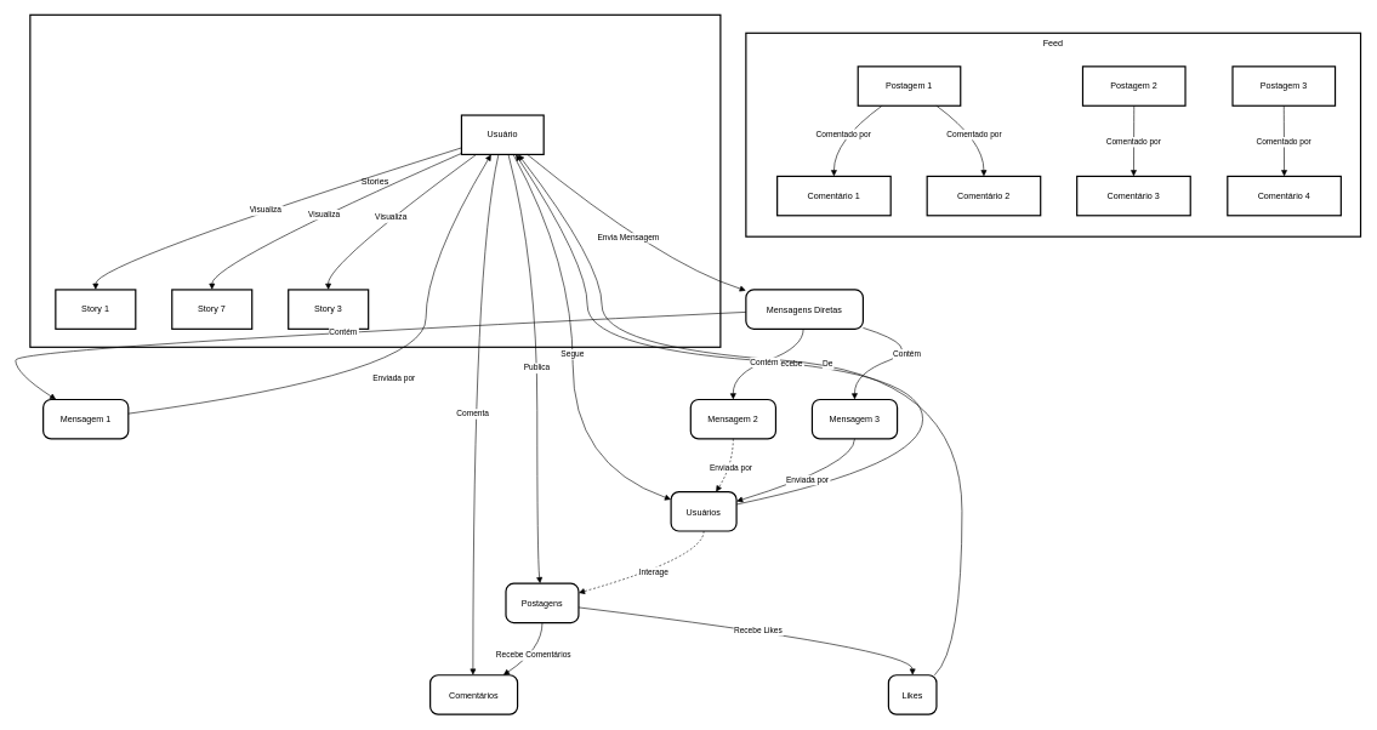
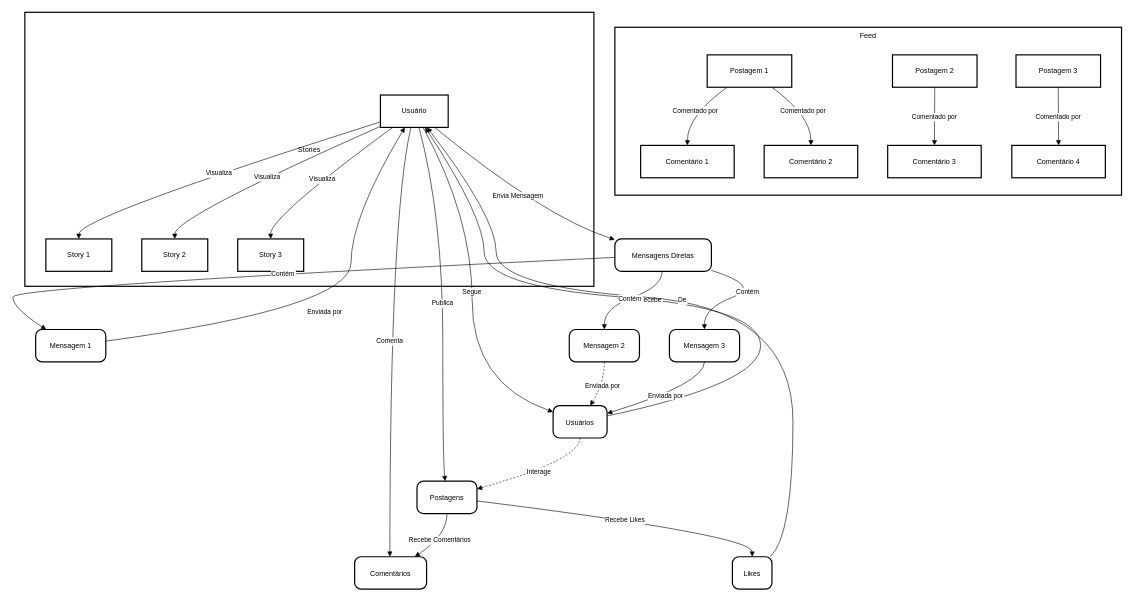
  <mxCell id="0" />
  <mxCell id="1" parent="0" />
  <mxCell id="2" value="Stories" style="whiteSpace=wrap;strokeWidth=2;" vertex="1" parent="1"><mxGeometry x="40" y="20" width="949" height="457" as="geometry" /></mxCell>
  <mxCell id="3" value="Feed" style="whiteSpace=wrap;strokeWidth=2;verticalAlign=top;" vertex="1" parent="1"><mxGeometry x="1024" y="45" width="845" height="280" as="geometry" /></mxCell>
  <mxCell id="4" value="Postagem 1" style="whiteSpace=wrap;strokeWidth=2;" vertex="1" parent="3"><mxGeometry x="154" y="46" width="141" height="54" as="geometry" /></mxCell>
  <mxCell id="5" value="Comentário 1" style="whiteSpace=wrap;strokeWidth=2;" vertex="1" parent="3"><mxGeometry x="43" y="197" width="156" height="54" as="geometry" /></mxCell>
  <mxCell id="6" value="Comentário 2" style="whiteSpace=wrap;strokeWidth=2;" vertex="1" parent="3"><mxGeometry x="249" y="197" width="156" height="54" as="geometry" /></mxCell>
  <mxCell id="7" value="Postagem 2" style="whiteSpace=wrap;strokeWidth=2;" vertex="1" parent="3"><mxGeometry x="463" y="46" width="141" height="54" as="geometry" /></mxCell>
  <mxCell id="8" value="Comentário 3" style="whiteSpace=wrap;strokeWidth=2;" vertex="1" parent="3"><mxGeometry x="455" y="197" width="156" height="54" as="geometry" /></mxCell>
  <mxCell id="9" value="Postagem 3" style="whiteSpace=wrap;strokeWidth=2;" vertex="1" parent="3"><mxGeometry x="669" y="46" width="141" height="54" as="geometry" /></mxCell>
  <mxCell id="10" value="Comentário 4" style="whiteSpace=wrap;strokeWidth=2;" vertex="1" parent="3"><mxGeometry x="662" y="197" width="156" height="54" as="geometry" /></mxCell>
  <mxCell id="11" value="Comentado por" style="curved=1;startArrow=none;endArrow=block;exitX=0.24;exitY=0.99;entryX=0.5;entryY=0;" edge="1" parent="3" source="4" target="5"><mxGeometry relative="1" as="geometry"><Array as="points"><mxPoint x="121" y="148" /></Array></mxGeometry></mxCell>
  <mxCell id="12" value="Comentado por" style="curved=1;startArrow=none;endArrow=block;exitX=0.76;exitY=0.99;entryX=0.5;entryY=0;" edge="1" parent="3" source="4" target="6"><mxGeometry relative="1" as="geometry"><Array as="points"><mxPoint x="327" y="148" /></Array></mxGeometry></mxCell>
  <mxCell id="13" value="Comentado por" style="curved=1;startArrow=none;endArrow=block;exitX=0.5;exitY=0.99;entryX=0.5;entryY=0;" edge="1" parent="3" source="7" target="8"><mxGeometry relative="1" as="geometry"><Array as="points" /></mxGeometry></mxCell>
  <mxCell id="14" value="Comentado por" style="curved=1;startArrow=none;endArrow=block;exitX=0.5;exitY=0.99;entryX=0.5;entryY=0;" edge="1" parent="3" source="9" target="10"><mxGeometry relative="1" as="geometry"><Array as="points" /></mxGeometry></mxCell>
  <mxCell id="15" value="Usuário" style="whiteSpace=wrap;strokeWidth=2;" vertex="1" parent="1"><mxGeometry x="633" y="158" width="113" height="54" as="geometry" /></mxCell>
  <mxCell id="16" value="Postagens" style="rounded=1;arcSize=20;strokeWidth=2" vertex="1" parent="1"><mxGeometry x="694" y="802" width="100" height="54" as="geometry" /></mxCell>
  <mxCell id="17" value="Comentários" style="rounded=1;arcSize=20;strokeWidth=2" vertex="1" parent="1"><mxGeometry x="590" y="928" width="120" height="54" as="geometry" /></mxCell>
  <mxCell id="18" value="Usuários" style="rounded=1;arcSize=20;strokeWidth=2" vertex="1" parent="1"><mxGeometry x="921" y="676" width="90" height="54" as="geometry" /></mxCell>
  <mxCell id="19" value="Mensagens Diretas" style="rounded=1;arcSize=20;strokeWidth=2" vertex="1" parent="1"><mxGeometry x="1024" y="398" width="161" height="54" as="geometry" /></mxCell>
  <mxCell id="20" value="Likes" style="rounded=1;arcSize=20;strokeWidth=2" vertex="1" parent="1"><mxGeometry x="1220" y="928" width="66" height="54" as="geometry" /></mxCell>
  <mxCell id="21" value="Story 1" style="whiteSpace=wrap;strokeWidth=2;" vertex="1" parent="1"><mxGeometry x="75" y="398" width="110" height="54" as="geometry" /></mxCell>
- <mxCell id="22" value="Story 7" style="whiteSpace=wrap;strokeWidth=2;" vertex="1" parent="1"><mxGeometry x="235" y="398" width="110" height="54" as="geometry" /></mxCell>
+ <mxCell id="22" value="Story 2" style="whiteSpace=wrap;strokeWidth=2;" vertex="1" parent="1"><mxGeometry x="235" y="398" width="110" height="54" as="geometry" /></mxCell>
  <mxCell id="23" value="Story 3" style="whiteSpace=wrap;strokeWidth=2;" vertex="1" parent="1"><mxGeometry x="395" y="398" width="110" height="54" as="geometry" /></mxCell>
  <mxCell id="24" value="Mensagem 1" style="rounded=1;arcSize=20;strokeWidth=2" vertex="1" parent="1"><mxGeometry x="58" y="549" width="117" height="54" as="geometry" /></mxCell>
  <mxCell id="25" value="Mensagem 2" style="rounded=1;arcSize=20;strokeWidth=2" vertex="1" parent="1"><mxGeometry x="948" y="549" width="117" height="54" as="geometry" /></mxCell>
  <mxCell id="26" value="Mensagem 3" style="rounded=1;arcSize=20;strokeWidth=2" vertex="1" parent="1"><mxGeometry x="1115" y="549" width="117" height="54" as="geometry" /></mxCell>
  <mxCell id="27" value="Publica" style="curved=1;startArrow=none;endArrow=block;exitX=0.57;exitY=1;entryX=0.47;entryY=0;" edge="1" parent="1" source="15" target="16"><mxGeometry relative="1" as="geometry"><Array as="points"><mxPoint x="737" y="362" /><mxPoint x="737" y="766" /></Array></mxGeometry></mxCell>
  <mxCell id="28" value="Comenta" style="curved=1;startArrow=none;endArrow=block;exitX=0.45;exitY=1;entryX=0.49;entryY=0.01;" edge="1" parent="1" source="15" target="17"><mxGeometry relative="1" as="geometry"><Array as="points"><mxPoint x="649" y="362" /></Array></mxGeometry></mxCell>
  <mxCell id="29" value="Segue" style="curved=1;startArrow=none;endArrow=block;exitX=0.63;exitY=1;entryX=0.01;entryY=0.2;" edge="1" parent="1" source="15" target="18"><mxGeometry relative="1" as="geometry"><Array as="points"><mxPoint x="786" y="362" /><mxPoint x="786" y="639" /></Array></mxGeometry></mxCell>
  <mxCell id="30" value="Envia Mensagem" style="curved=1;startArrow=none;endArrow=block;exitX=0.8;exitY=1;entryX=0;entryY=0.02;" edge="1" parent="1" source="15" target="19"><mxGeometry relative="1" as="geometry"><Array as="points"><mxPoint x="907" y="362" /></Array></mxGeometry></mxCell>
  <mxCell id="31" value="Recebe" style="curved=1;startArrow=none;endArrow=block;exitX=1;exitY=0.32;entryX=0.66;entryY=1;" edge="1" parent="1" source="18" target="15"><mxGeometry relative="1" as="geometry"><Array as="points"><mxPoint x="1267" y="639" /><mxPoint x="1267" y="513" /><mxPoint x="806" y="477" /><mxPoint x="806" y="362" /></Array></mxGeometry></mxCell>
  <mxCell id="32" value="Interage" style="curved=1;startArrow=none;endArrow=block;exitX=0.5;exitY=0.99;entryX=1;entryY=0.24;dashed=1;" edge="1" parent="1" source="18" target="16"><mxGeometry relative="1" as="geometry"><Array as="points"><mxPoint x="966" y="766" /></Array></mxGeometry></mxCell>
  <mxCell id="33" value="Recebe Comentários" style="curved=1;startArrow=none;endArrow=block;exitX=0.5;exitY=1;entryX=0.83;entryY=0.01;" edge="1" parent="1" source="16" target="17"><mxGeometry relative="1" as="geometry"><Array as="points"><mxPoint x="744" y="892" /></Array></mxGeometry></mxCell>
  <mxCell id="34" value="Recebe Likes" style="curved=1;startArrow=none;endArrow=block;exitX=1;exitY=0.61;entryX=0.5;entryY=0.01;" edge="1" parent="1" source="16" target="20"><mxGeometry relative="1" as="geometry"><Array as="points"><mxPoint x="1253" y="892" /></Array></mxGeometry></mxCell>
  <mxCell id="35" value="De" style="curved=1;startArrow=none;endArrow=block;exitX=0.95;exitY=0.01;entryX=0.69;entryY=1;" edge="1" parent="1" source="20" target="15"><mxGeometry relative="1" as="geometry"><Array as="points"><mxPoint x="1321" y="892" /><mxPoint x="1321" y="513" /><mxPoint x="826" y="477" /><mxPoint x="826" y="362" /></Array></mxGeometry></mxCell>
  <mxCell id="36" value="Visualiza" style="curved=1;startArrow=none;endArrow=block;exitX=0;exitY=0.83;entryX=0.5;entryY=0;" edge="1" parent="1" source="15" target="21"><mxGeometry relative="1" as="geometry"><Array as="points"><mxPoint x="130" y="362" /></Array></mxGeometry></mxCell>
  <mxCell id="37" value="Visualiza" style="curved=1;startArrow=none;endArrow=block;exitX=0;exitY=0.97;entryX=0.5;entryY=0;" edge="1" parent="1" source="15" target="22"><mxGeometry relative="1" as="geometry"><Array as="points"><mxPoint x="290" y="362" /></Array></mxGeometry></mxCell>
  <mxCell id="38" value="Visualiza" style="curved=1;startArrow=none;endArrow=block;exitX=0.18;exitY=1;entryX=0.5;entryY=0;" edge="1" parent="1" source="15" target="23"><mxGeometry relative="1" as="geometry"><Array as="points"><mxPoint x="449" y="362" /></Array></mxGeometry></mxCell>
  <mxCell id="39" value="Contém" style="curved=1;startArrow=none;endArrow=block;exitX=0;exitY=0.57;entryX=0.15;entryY=0;" edge="1" parent="1" source="19" target="24"><mxGeometry relative="1" as="geometry"><Array as="points"><mxPoint x="20" y="477" /><mxPoint x="20" y="513" /></Array></mxGeometry></mxCell>
  <mxCell id="40" value="Contém" style="curved=1;startArrow=none;endArrow=block;exitX=0.49;exitY=1;entryX=0.5;entryY=0;" edge="1" parent="1" source="19" target="25"><mxGeometry relative="1" as="geometry"><Array as="points"><mxPoint x="1103" y="477" /><mxPoint x="1006" y="513" /></Array></mxGeometry></mxCell>
  <mxCell id="41" value="Contém" style="curved=1;startArrow=none;endArrow=block;exitX=1;exitY=0.97;entryX=0.5;entryY=0;" edge="1" parent="1" source="19" target="26"><mxGeometry relative="1" as="geometry"><Array as="points"><mxPoint x="1269" y="477" /><mxPoint x="1173" y="513" /></Array></mxGeometry></mxCell>
  <mxCell id="42" value="Enviada por" style="curved=1;startArrow=none;endArrow=block;exitX=1;exitY=0.36;entryX=0.36;entryY=1;" edge="1" parent="1" source="24" target="15"><mxGeometry relative="1" as="geometry"><Array as="points"><mxPoint x="584" y="513" /><mxPoint x="584" y="362" /></Array></mxGeometry></mxCell>
  <mxCell id="43" value="Enviada por" style="curved=1;startArrow=none;endArrow=block;exitX=0.5;exitY=1;entryX=0.69;entryY=-0.01;dashed=1;" edge="1" parent="1" source="25" target="18"><mxGeometry relative="1" as="geometry"><Array as="points"><mxPoint x="1006" y="639" /></Array></mxGeometry></mxCell>
  <mxCell id="44" value="Enviada por" style="curved=1;startArrow=none;endArrow=block;exitX=0.5;exitY=1;entryX=1;entryY=0.24;" edge="1" parent="1" source="26" target="18"><mxGeometry relative="1" as="geometry"><Array as="points"><mxPoint x="1173" y="639" /></Array></mxGeometry></mxCell>
